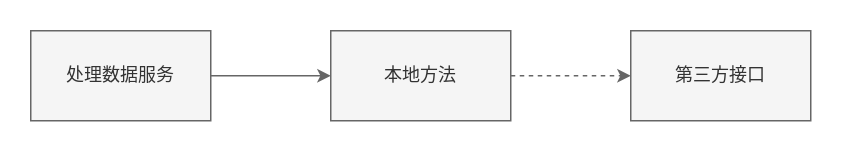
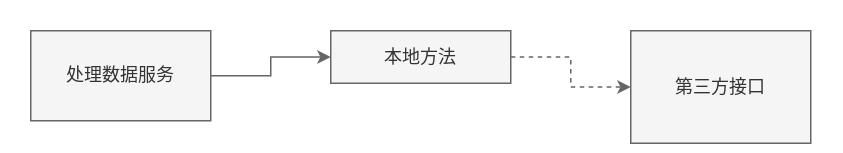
  <mxCell id="0" />
  <mxCell id="1" parent="0" />
  <mxCell id="2" style="edgeStyle=orthogonalEdgeStyle;rounded=0;hachureGap=4;orthogonalLoop=1;jettySize=auto;html=1;entryX=0;entryY=0.5;entryDx=0;entryDy=0;fontFamily=Architects Daughter;fontSource=https%3A%2F%2Ffonts.googleapis.com%2Fcss%3Ffamily%3DArchitects%2BDaughter;fontSize=12;verticalAlign=middle;fillColor=#f5f5f5;strokeColor=#666666;dashed=1;" edge="1" parent="1" source="3" target="4"><mxGeometry relative="1" as="geometry" /></mxCell>
- <mxCell id="3" value="&lt;font style=&quot;font-size: 12px;&quot;&gt;本地方法&lt;/font&gt;" style="rounded=0;whiteSpace=wrap;html=1;hachureGap=4;fontFamily=Architects Daughter;fontSource=https%3A%2F%2Ffonts.googleapis.com%2Fcss%3Ffamily%3DArchitects%2BDaughter;fontSize=12;verticalAlign=middle;fillColor=#f5f5f5;fontColor=#333333;strokeColor=#666666;" vertex="1" parent="1"><mxGeometry x="220" y="20" width="120" height="60" as="geometry" /></mxCell>
- <mxCell id="4" value="第三方接口" style="rounded=0;whiteSpace=wrap;html=1;hachureGap=4;fontFamily=Architects Daughter;fontSource=https%3A%2F%2Ffonts.googleapis.com%2Fcss%3Ffamily%3DArchitects%2BDaughter;fontSize=12;verticalAlign=middle;fillColor=#f5f5f5;fontColor=#333333;strokeColor=#666666;" vertex="1" parent="1"><mxGeometry x="420" y="20" width="120" height="60" as="geometry" /></mxCell>
+ <mxCell id="3" value="&lt;font style=&quot;font-size: 12px;&quot;&gt;本地方法&lt;/font&gt;" style="rounded=0;whiteSpace=wrap;html=1;hachureGap=4;fontFamily=Architects Daughter;fontSource=https%3A%2F%2Ffonts.googleapis.com%2Fcss%3Ffamily%3DArchitects%2BDaughter;fontSize=12;verticalAlign=middle;fillColor=#f5f5f5;fontColor=#333333;strokeColor=#666666;" vertex="1" parent="1"><mxGeometry x="220" y="20" width="120" height="35" as="geometry" /></mxCell>
+ <mxCell id="4" value="第三方接口" style="rounded=0;whiteSpace=wrap;html=1;hachureGap=4;fontFamily=Architects Daughter;fontSource=https%3A%2F%2Ffonts.googleapis.com%2Fcss%3Ffamily%3DArchitects%2BDaughter;fontSize=12;verticalAlign=middle;fillColor=#f5f5f5;fontColor=#333333;strokeColor=#666666;" vertex="1" parent="1"><mxGeometry x="420" y="20" width="120" height="75" as="geometry" /></mxCell>
  <mxCell id="5" style="edgeStyle=orthogonalEdgeStyle;rounded=0;sketch=0;hachureGap=4;jiggle=2;curveFitting=1;orthogonalLoop=1;jettySize=auto;html=1;entryX=0;entryY=0.5;entryDx=0;entryDy=0;fontFamily=Architects Daughter;fontSource=https%3A%2F%2Ffonts.googleapis.com%2Fcss%3Ffamily%3DArchitects%2BDaughter;fontSize=12;fillColor=#f5f5f5;strokeColor=#666666;" edge="1" parent="1" source="6" target="3"><mxGeometry relative="1" as="geometry" /></mxCell>
  <mxCell id="6" value="&lt;font style=&quot;font-size: 12px;&quot;&gt;处理数据服务&lt;/font&gt;" style="rounded=0;whiteSpace=wrap;html=1;hachureGap=4;fontFamily=Architects Daughter;fontSource=https%3A%2F%2Ffonts.googleapis.com%2Fcss%3Ffamily%3DArchitects%2BDaughter;fontSize=12;verticalAlign=middle;fillColor=#f5f5f5;fontColor=#333333;strokeColor=#666666;" vertex="1" parent="1"><mxGeometry x="20" y="20" width="120" height="60" as="geometry" /></mxCell>
